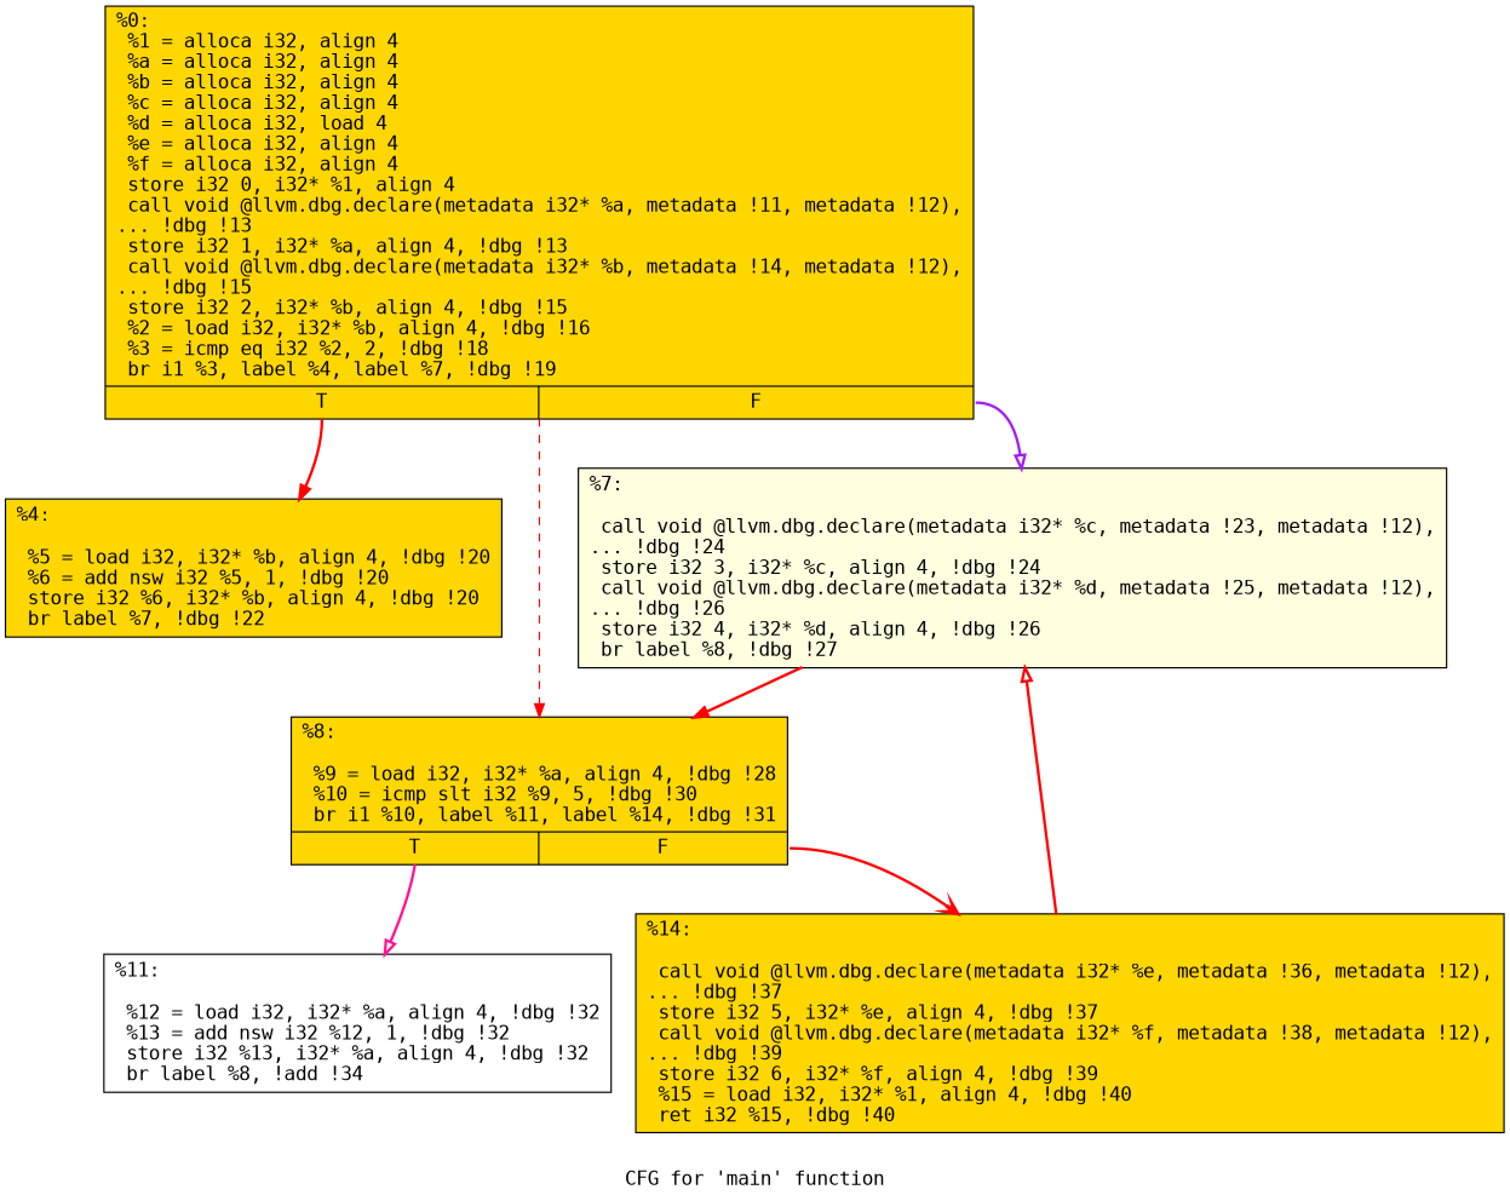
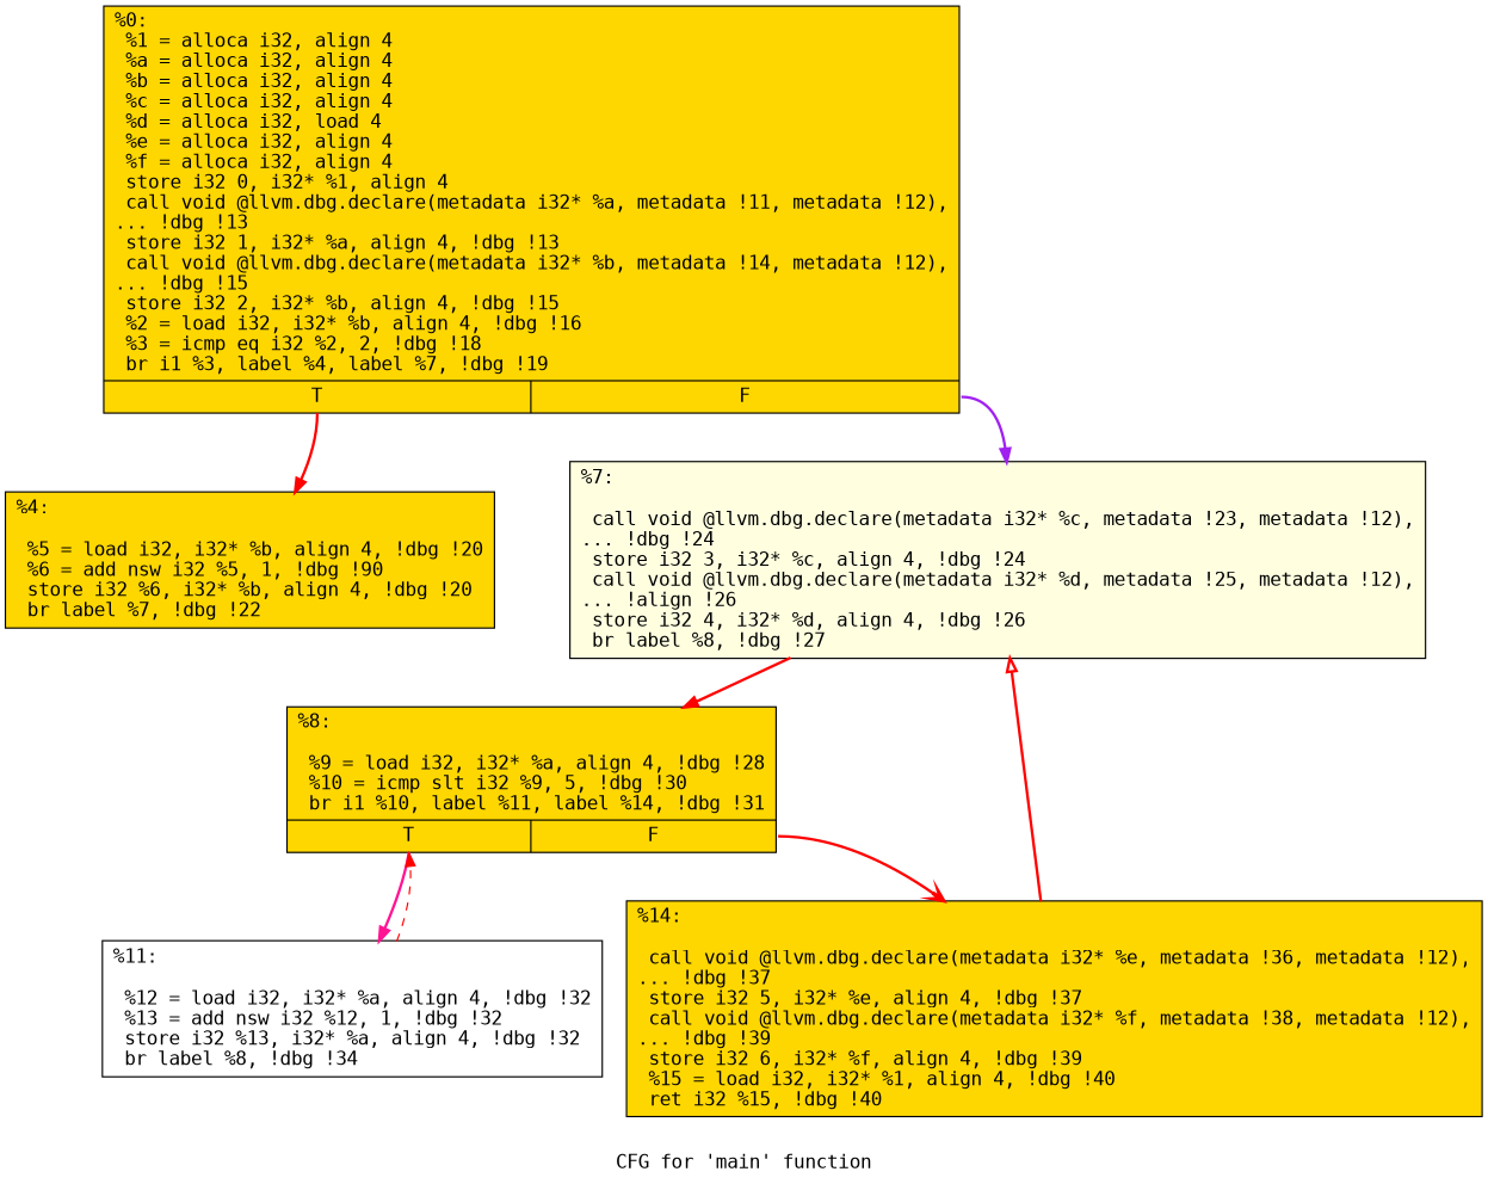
  digraph {
    fontname="DejaVu Sans Mono"
    label="CFG for 'main' function"
    node [fillcolor=gold fontname="DejaVu Sans Mono" shape=record style=filled]
    edge [arrowhead=normal color=red fontname="DejaVu Sans Mono" style=bold]
    n1 [label="{%0:\l  %1 = alloca i32, align 4\l  %a = alloca i32, align 4\l  %b = alloca i32, align 4\l  %c = alloca i32, align 4\l  %d = alloca i32, load 4\l  %e = alloca i32, align 4\l  %f = alloca i32, align 4\l  store i32 0, i32* %1, align 4\l  call void @llvm.dbg.declare(metadata i32* %a, metadata !11, metadata !12),\l... !dbg !13\l  store i32 1, i32* %a, align 4, !dbg !13\l  call void @llvm.dbg.declare(metadata i32* %b, metadata !14, metadata !12),\l... !dbg !15\l  store i32 2, i32* %b, align 4, !dbg !15\l  %2 = load i32, i32* %b, align 4, !dbg !16\l  %3 = icmp eq i32 %2, 2, !dbg !18\l  br i1 %3, label %4, label %7, !dbg !19\l|{<s0>T|<s1>F}}"]
-   n2 [label="{%4:\l\l  %5 = load i32, i32* %b, align 4, !dbg !20\l  %6 = add nsw i32 %5, 1, !dbg !20\l  store i32 %6, i32* %b, align 4, !dbg !20\l  br label %7, !dbg !22\l}"]
-   n3 [fillcolor=lightyellow label="{%7:\l\l  call void @llvm.dbg.declare(metadata i32* %c, metadata !23, metadata !12),\l... !dbg !24\l  store i32 3, i32* %c, align 4, !dbg !24\l  call void @llvm.dbg.declare(metadata i32* %d, metadata !25, metadata !12),\l... !dbg !26\l  store i32 4, i32* %d, align 4, !dbg !26\l  br label %8, !dbg !27\l}"]
+   n2 [label="{%4:\l\l  %5 = load i32, i32* %b, align 4, !dbg !20\l  %6 = add nsw i32 %5, 1, !dbg !90\l  store i32 %6, i32* %b, align 4, !dbg !20\l  br label %7, !dbg !22\l}"]
+   n3 [fillcolor=lightyellow label="{%7:\l\l  call void @llvm.dbg.declare(metadata i32* %c, metadata !23, metadata !12),\l... !dbg !24\l  store i32 3, i32* %c, align 4, !dbg !24\l  call void @llvm.dbg.declare(metadata i32* %d, metadata !25, metadata !12),\l... !align !26\l  store i32 4, i32* %d, align 4, !dbg !26\l  br label %8, !dbg !27\l}"]
    n4 [label="{%8:\l\l  %9 = load i32, i32* %a, align 4, !dbg !28\l  %10 = icmp slt i32 %9, 5, !dbg !30\l  br i1 %10, label %11, label %14, !dbg !31\l|{<s0>T|<s1>F}}"]
-   n5 [fillcolor=white label="{%11:\l\l  %12 = load i32, i32* %a, align 4, !dbg !32\l  %13 = add nsw i32 %12, 1, !dbg !32\l  store i32 %13, i32* %a, align 4, !dbg !32\l  br label %8, !add !34\l}"]
+   n5 [fillcolor=white label="{%11:\l\l  %12 = load i32, i32* %a, align 4, !dbg !32\l  %13 = add nsw i32 %12, 1, !dbg !32\l  store i32 %13, i32* %a, align 4, !dbg !32\l  br label %8, !dbg !34\l}"]
    n6 [label="{%14:\l\l  call void @llvm.dbg.declare(metadata i32* %e, metadata !36, metadata !12),\l... !dbg !37\l  store i32 5, i32* %e, align 4, !dbg !37\l  call void @llvm.dbg.declare(metadata i32* %f, metadata !38, metadata !12),\l... !dbg !39\l  store i32 6, i32* %f, align 4, !dbg !39\l  %15 = load i32, i32* %1, align 4, !dbg !40\l  ret i32 %15, !dbg !40\l}"]
    n1 -> n2 [tailport=s0]
-   n1 -> n3 [arrowhead=onormal color=purple tailport=s1]
+   n1 -> n3 [color=purple tailport=s1]
    n3 -> n4
-   n4 -> n5 [arrowhead=onormal color=deeppink tailport=s0]
+   n4 -> n5 [color=deeppink tailport=s0]
    n4 -> n6 [arrowhead=vee tailport=s1]
-   n1 -> n4 [style=dashed]
+   n5 -> n4 [style=dashed]
    n6 -> n3 [arrowhead=onormal]
  }
